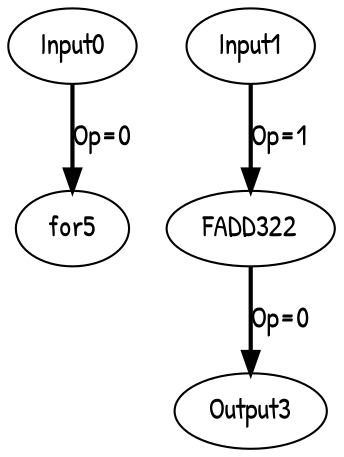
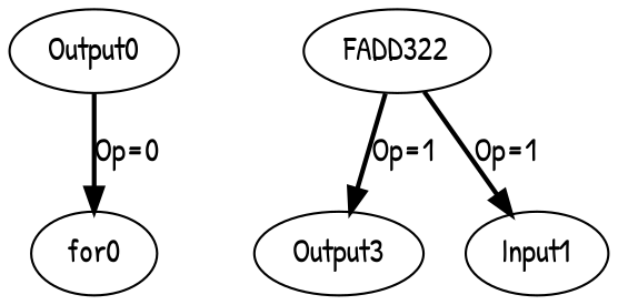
  digraph {
    fontname="Patrick Hand"
    node [color=black fontname="Patrick Hand" offset="0,0" opcode=Input pattern="4,64,4,32"]
    edge [color=black fontname="Patrick Hand" operand=0 style=bold]
-   Input0 [ref_name=kernel_deriche_2_0]
-   for5 [opcode=for offset="" pattern=""]
+   Input0 [ref_name=kernel_deriche_2_0 label=Output0]
+   for5 [opcode=for label=for0 offset="" pattern=""]
    FADD322 [opcode=FADD32 offset="" pattern=""]
    Output3 [opcode=Output ref_name=kernel_deriche_2_2]
    Input1 [ref_name=kernel_deriche_2_1]
    Input0 -> for5 [label="Op=0"]
-   FADD322 -> Output3 [label="Op=0"]
-   Input1 -> FADD322 [label="Op=1" operand=1]
+   FADD322 -> Output3 [label="Op=1"]
+   FADD322 -> Input1 [label="Op=1" operand=1]
  }
